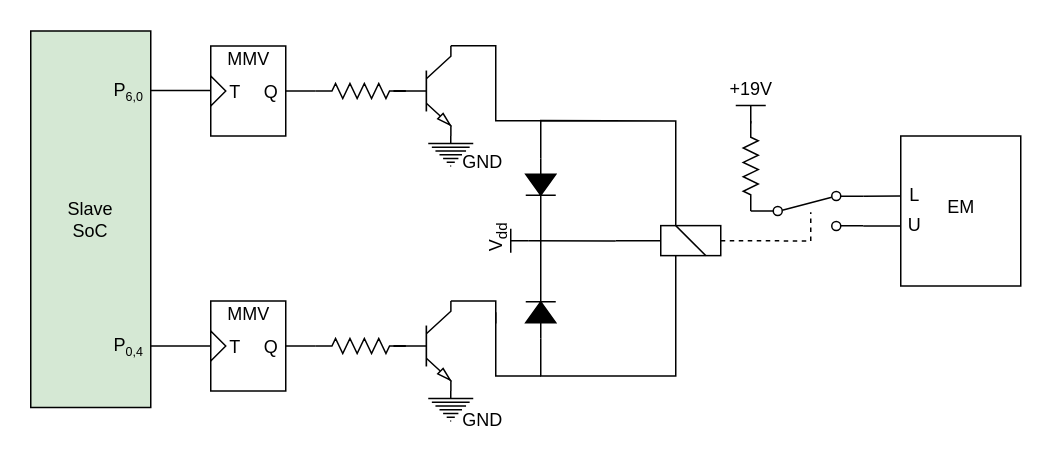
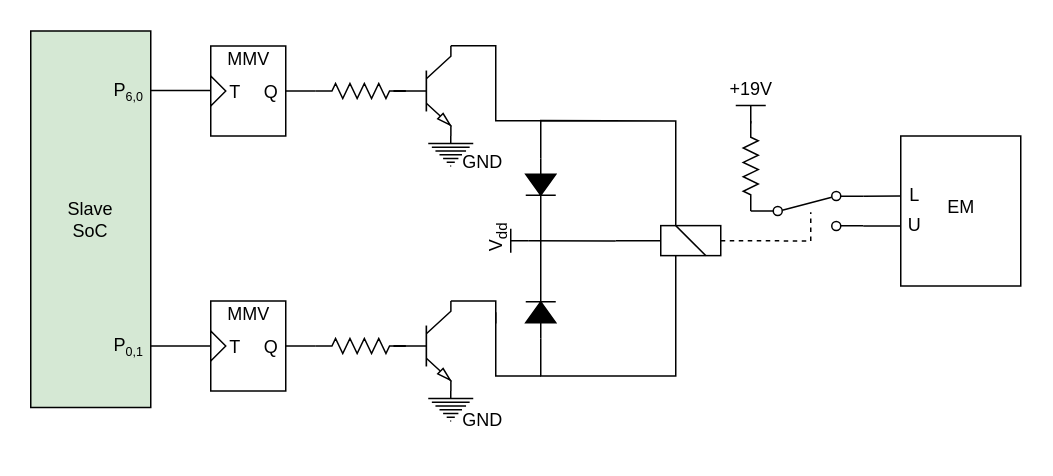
  <mxCell id="0" />
  <mxCell id="1" parent="0" />
  <mxCell id="2" value="Slave&lt;div&gt;SoC&lt;/div&gt;" style="rounded=0;whiteSpace=wrap;html=1;fillColor=#d5e8d4;" parent="1" vertex="1"><mxGeometry x="20" y="20" width="80" height="251" as="geometry" /></mxCell>
  <mxCell id="3" value="" style="rounded=0;whiteSpace=wrap;html=1;resizable=1;" parent="1" vertex="1"><mxGeometry x="140" y="200" width="50" height="60" as="geometry" /></mxCell>
  <mxCell id="4" value="" style="triangle;whiteSpace=wrap;html=1;resizable=1;" parent="1" vertex="1"><mxGeometry x="140" y="220" width="10" height="20" as="geometry" /></mxCell>
  <mxCell id="5" value="T" style="text;html=1;align=center;verticalAlign=middle;resizable=1;points=[];autosize=1;strokeColor=none;fillColor=none;" parent="1" vertex="1"><mxGeometry x="146" y="221" width="20" height="20" as="geometry" /></mxCell>
  <mxCell id="6" value="Q" style="text;html=1;align=center;verticalAlign=middle;resizable=1;points=[];autosize=1;strokeColor=none;fillColor=none;" parent="1" vertex="1"><mxGeometry x="170" y="221" width="20" height="20" as="geometry" /></mxCell>
  <mxCell id="7" value="MMV" style="text;html=1;align=center;verticalAlign=middle;resizable=0;points=[];autosize=1;strokeColor=none;fillColor=none;" parent="1" vertex="1"><mxGeometry x="140" y="194" width="50" height="30" as="geometry" /></mxCell>
  <mxCell id="8" value="" style="endArrow=none;html=1;rounded=0;exitX=1;exitY=0.786;exitDx=0;exitDy=0;exitPerimeter=0;entryX=0;entryY=0.5;entryDx=0;entryDy=0;" parent="1" target="4" edge="1"><mxGeometry width="50" height="50" relative="1" as="geometry"><mxPoint x="100" y="230" as="sourcePoint" /><mxPoint x="120" y="230" as="targetPoint" /></mxGeometry></mxCell>
  <mxCell id="9" value="" style="pointerEvents=1;verticalLabelPosition=bottom;shadow=0;dashed=0;align=center;html=1;verticalAlign=top;shape=mxgraph.electrical.resistors.resistor_2;" parent="1" vertex="1"><mxGeometry x="210" y="225" width="60" height="10" as="geometry" /></mxCell>
  <mxCell id="10" value="" style="verticalLabelPosition=bottom;shadow=0;dashed=0;align=center;html=1;verticalAlign=top;shape=mxgraph.electrical.transistors.npn_transistor_5;" parent="1" vertex="1"><mxGeometry x="261" y="200" width="40" height="60" as="geometry" /></mxCell>
  <mxCell id="11" value="" style="pointerEvents=1;verticalLabelPosition=bottom;shadow=0;dashed=0;align=center;html=1;verticalAlign=top;shape=mxgraph.electrical.signal_sources.protective_earth;" parent="1" vertex="1"><mxGeometry x="285" y="260" width="30" height="20" as="geometry" /></mxCell>
  <mxCell id="12" value="" style="endArrow=none;html=1;rounded=0;entryX=0;entryY=0.5;entryDx=0;entryDy=0;entryPerimeter=0;exitX=1;exitY=0.5;exitDx=0;exitDy=0;exitPerimeter=0;" parent="1" source="9" target="10" edge="1"><mxGeometry width="50" height="50" relative="1" as="geometry"><mxPoint x="201" y="220" as="sourcePoint" /><mxPoint x="251" y="170" as="targetPoint" /></mxGeometry></mxCell>
  <mxCell id="13" value="" style="pointerEvents=1;fillColor=strokeColor;verticalLabelPosition=bottom;shadow=0;dashed=0;align=center;html=1;verticalAlign=top;shape=mxgraph.electrical.diodes.diode;direction=north;" parent="1" vertex="1"><mxGeometry x="350" y="190" width="20" height="35" as="geometry" /></mxCell>
  <mxCell id="14" value="" style="endArrow=none;html=1;rounded=0;entryX=0.25;entryY=1;entryDx=0;entryDy=0;exitX=0;exitY=0.5;exitDx=0;exitDy=0;exitPerimeter=0;" parent="1" source="13" target="44" edge="1"><mxGeometry width="50" height="50" relative="1" as="geometry"><mxPoint x="360" y="250" as="sourcePoint" /><mxPoint x="420" y="250" as="targetPoint" /><Array as="points"><mxPoint x="360" y="250" /><mxPoint x="450" y="250" /></Array></mxGeometry></mxCell>
  <mxCell id="15" value="" style="endArrow=none;html=1;rounded=0;exitX=1;exitY=0.5;exitDx=0;exitDy=0;exitPerimeter=0;" parent="1" edge="1"><mxGeometry width="50" height="50" relative="1" as="geometry"><mxPoint x="330" y="215" as="sourcePoint" /><mxPoint x="330" y="207.5" as="targetPoint" /></mxGeometry></mxCell>
  <mxCell id="16" value="" style="endArrow=none;html=1;rounded=0;entryX=0;entryY=0.5;entryDx=0;entryDy=0;entryPerimeter=0;exitX=1;exitY=0.5;exitDx=0;exitDy=0;" parent="1" source="3" target="9" edge="1"><mxGeometry width="50" height="50" relative="1" as="geometry"><mxPoint x="200" y="231" as="sourcePoint" /><mxPoint x="210" y="231" as="targetPoint" /></mxGeometry></mxCell>
  <mxCell id="17" value="" style="pointerEvents=1;verticalLabelPosition=bottom;shadow=0;dashed=0;align=center;html=1;verticalAlign=top;shape=mxgraph.electrical.resistors.resistor_2;direction=south;" parent="1" vertex="1"><mxGeometry x="495" y="80" width="10" height="60" as="geometry" /></mxCell>
  <mxCell id="18" value="" style="rounded=0;whiteSpace=wrap;html=1;resizable=1;" parent="1" vertex="1"><mxGeometry x="140" y="30" width="50" height="60" as="geometry" /></mxCell>
  <mxCell id="19" value="" style="triangle;whiteSpace=wrap;html=1;resizable=1;" parent="1" vertex="1"><mxGeometry x="140" y="50" width="10" height="20" as="geometry" /></mxCell>
  <mxCell id="20" value="T" style="text;html=1;align=center;verticalAlign=middle;resizable=1;points=[];autosize=1;strokeColor=none;fillColor=none;" parent="1" vertex="1"><mxGeometry x="146" y="51" width="20" height="20" as="geometry" /></mxCell>
  <mxCell id="21" value="Q" style="text;html=1;align=center;verticalAlign=middle;resizable=1;points=[];autosize=1;strokeColor=none;fillColor=none;" parent="1" vertex="1"><mxGeometry x="170" y="51" width="20" height="20" as="geometry" /></mxCell>
  <mxCell id="22" value="MMV" style="text;html=1;align=center;verticalAlign=middle;resizable=0;points=[];autosize=1;strokeColor=none;fillColor=none;" parent="1" vertex="1"><mxGeometry x="140" y="24" width="50" height="30" as="geometry" /></mxCell>
  <mxCell id="23" value="" style="pointerEvents=1;verticalLabelPosition=bottom;shadow=0;dashed=0;align=center;html=1;verticalAlign=top;shape=mxgraph.electrical.resistors.resistor_2;" parent="1" vertex="1"><mxGeometry x="210" y="55" width="60" height="10" as="geometry" /></mxCell>
  <mxCell id="24" value="" style="verticalLabelPosition=bottom;shadow=0;dashed=0;align=center;html=1;verticalAlign=top;shape=mxgraph.electrical.transistors.npn_transistor_5;" parent="1" vertex="1"><mxGeometry x="261" y="30" width="40" height="60" as="geometry" /></mxCell>
  <mxCell id="25" value="" style="pointerEvents=1;verticalLabelPosition=bottom;shadow=0;dashed=0;align=center;html=1;verticalAlign=top;shape=mxgraph.electrical.signal_sources.protective_earth;" parent="1" vertex="1"><mxGeometry x="285" y="90" width="30" height="20" as="geometry" /></mxCell>
  <mxCell id="26" value="" style="endArrow=none;html=1;rounded=0;entryX=0;entryY=0.5;entryDx=0;entryDy=0;entryPerimeter=0;exitX=1;exitY=0.5;exitDx=0;exitDy=0;exitPerimeter=0;" parent="1" source="23" target="24" edge="1"><mxGeometry width="50" height="50" relative="1" as="geometry"><mxPoint x="201" y="50" as="sourcePoint" /><mxPoint x="251" y="0" as="targetPoint" /></mxGeometry></mxCell>
  <mxCell id="27" value="" style="endArrow=none;html=1;rounded=0;entryX=0;entryY=0.5;entryDx=0;entryDy=0;entryPerimeter=0;exitX=1;exitY=0.5;exitDx=0;exitDy=0;" parent="1" source="18" target="23" edge="1"><mxGeometry width="50" height="50" relative="1" as="geometry"><mxPoint x="200" y="61" as="sourcePoint" /><mxPoint x="210" y="61" as="targetPoint" /></mxGeometry></mxCell>
  <mxCell id="28" value="V&lt;sub&gt;dd&lt;/sub&gt;" style="verticalLabelPosition=top;verticalAlign=bottom;shape=mxgraph.electrical.signal_sources.vdd;shadow=0;dashed=0;align=center;strokeWidth=1;fontSize=24;html=1;flipV=1;noLabel=1;" parent="1" vertex="1"><mxGeometry x="490" y="69.63" width="20" height="12" as="geometry" /></mxCell>
  <mxCell id="29" value="+19V" style="text;html=1;align=center;verticalAlign=middle;resizable=0;points=[];autosize=1;strokeColor=none;fillColor=none;" parent="1" vertex="1"><mxGeometry x="475" y="44.38" width="50" height="30" as="geometry" /></mxCell>
  <mxCell id="30" value="" style="endArrow=none;html=1;rounded=0;exitX=1;exitY=0.786;exitDx=0;exitDy=0;exitPerimeter=0;entryX=0;entryY=0.5;entryDx=0;entryDy=0;" parent="1" edge="1"><mxGeometry width="50" height="50" relative="1" as="geometry"><mxPoint x="100" y="59.66" as="sourcePoint" /><mxPoint x="140" y="59.66" as="targetPoint" /></mxGeometry></mxCell>
  <mxCell id="31" value="V&lt;sub&gt;dd&lt;/sub&gt;" style="text;html=1;align=center;verticalAlign=middle;resizable=1;points=[];autosize=1;strokeColor=none;fillColor=none;strokeWidth=1;rotation=270;" parent="1" vertex="1"><mxGeometry x="312" y="148.25" width="40" height="20" as="geometry" /></mxCell>
  <mxCell id="32" value="" style="endArrow=none;html=1;rounded=0;exitX=1;exitY=0;exitDx=0;exitDy=0;exitPerimeter=0;" parent="1" source="10" edge="1"><mxGeometry width="50" height="50" relative="1" as="geometry"><mxPoint x="240" y="220" as="sourcePoint" /><mxPoint x="360" y="250" as="targetPoint" /><Array as="points"><mxPoint x="330" y="200" /><mxPoint x="330" y="250" /></Array></mxGeometry></mxCell>
  <mxCell id="33" value="" style="pointerEvents=1;fillColor=strokeColor;verticalLabelPosition=bottom;shadow=0;dashed=0;align=center;html=1;verticalAlign=top;shape=mxgraph.electrical.diodes.diode;direction=south;" parent="1" vertex="1"><mxGeometry x="350" y="105" width="20" height="35" as="geometry" /></mxCell>
  <mxCell id="34" value="" style="endArrow=none;html=1;rounded=0;entryX=0.25;entryY=0;entryDx=0;entryDy=0;exitX=0;exitY=0.5;exitDx=0;exitDy=0;exitPerimeter=0;" parent="1" source="33" target="44" edge="1"><mxGeometry width="50" height="50" relative="1" as="geometry"><mxPoint x="360" y="79.75" as="sourcePoint" /><mxPoint x="420" y="79.75" as="targetPoint" /><Array as="points"><mxPoint x="360" y="79.75" /><mxPoint x="450" y="80" /></Array></mxGeometry></mxCell>
  <mxCell id="35" value="" style="endArrow=none;html=1;rounded=0;exitX=1;exitY=0;exitDx=0;exitDy=0;exitPerimeter=0;" parent="1" edge="1"><mxGeometry width="50" height="50" relative="1" as="geometry"><mxPoint x="300" y="29.75" as="sourcePoint" /><mxPoint x="360" y="79.75" as="targetPoint" /><Array as="points"><mxPoint x="330" y="29.75" /><mxPoint x="330" y="79.75" /></Array></mxGeometry></mxCell>
  <mxCell id="36" value="GND" style="text;html=1;align=center;verticalAlign=middle;resizable=0;points=[];autosize=1;strokeColor=none;fillColor=none;" parent="1" vertex="1"><mxGeometry x="296" y="265" width="50" height="30" as="geometry" /></mxCell>
  <mxCell id="37" value="GND" style="text;html=1;align=center;verticalAlign=middle;resizable=0;points=[];autosize=1;strokeColor=none;fillColor=none;" parent="1" vertex="1"><mxGeometry x="296" y="93" width="50" height="30" as="geometry" /></mxCell>
  <mxCell id="38" value="" style="rounded=0;whiteSpace=wrap;html=1;" parent="1" vertex="1"><mxGeometry x="600" y="90" width="80" height="100" as="geometry" /></mxCell>
  <mxCell id="39" value="L" style="text;html=1;align=center;verticalAlign=middle;resizable=0;points=[];autosize=1;strokeColor=none;fillColor=none;" parent="1" vertex="1"><mxGeometry x="594" y="115" width="30" height="30" as="geometry" /></mxCell>
  <mxCell id="40" value="U" style="text;html=1;align=center;verticalAlign=middle;resizable=0;points=[];autosize=1;strokeColor=none;fillColor=none;" parent="1" vertex="1"><mxGeometry x="594" y="134.75" width="30" height="30" as="geometry" /></mxCell>
  <mxCell id="41" value="EM" style="text;html=1;align=center;verticalAlign=middle;resizable=0;points=[];autosize=1;strokeColor=none;fillColor=none;" parent="1" vertex="1"><mxGeometry x="620" y="123" width="40" height="30" as="geometry" /></mxCell>
  <mxCell id="42" value="P&lt;span style=&quot;font-size: 10px;&quot;&gt;&lt;sub&gt;6,0&lt;/sub&gt;&lt;/span&gt;" style="text;html=1;align=center;verticalAlign=middle;resizable=1;points=[];autosize=1;strokeColor=none;fillColor=none;" parent="1" vertex="1"><mxGeometry x="65" y="45" width="40" height="30" as="geometry" /></mxCell>
- <mxCell id="43" value="P&lt;span style=&quot;font-size: 10px;&quot;&gt;&lt;sub&gt;0,4&lt;/sub&gt;&lt;/span&gt;" style="text;html=1;align=center;verticalAlign=middle;resizable=1;points=[];autosize=1;strokeColor=none;fillColor=none;" parent="1" vertex="1"><mxGeometry x="70" y="215" width="30" height="30" as="geometry" /></mxCell>
+ <mxCell id="43" value="P&lt;span style=&quot;font-size: 10px;&quot;&gt;&lt;sub&gt;0,1&lt;/sub&gt;&lt;/span&gt;" style="text;html=1;align=center;verticalAlign=middle;resizable=1;points=[];autosize=1;strokeColor=none;fillColor=none;" parent="1" vertex="1"><mxGeometry x="70" y="215" width="30" height="30" as="geometry" /></mxCell>
  <mxCell id="44" value="" style="rounded=0;whiteSpace=wrap;html=1;" vertex="1" parent="1"><mxGeometry x="440" y="149.75" width="40" height="20" as="geometry" /></mxCell>
  <mxCell id="45" value="V&lt;sub&gt;dd&lt;/sub&gt;" style="verticalLabelPosition=top;verticalAlign=bottom;shape=mxgraph.electrical.signal_sources.vdd;shadow=0;dashed=0;align=center;strokeWidth=1;fontSize=24;html=1;flipV=1;noLabel=1;direction=south;" vertex="1" parent="1"><mxGeometry x="340" y="151.75" width="12" height="16" as="geometry" /></mxCell>
  <mxCell id="46" value="" style="endArrow=none;html=1;rounded=0;exitX=0;exitY=0.5;exitDx=0;exitDy=0;" edge="1" parent="1" source="44"><mxGeometry width="50" height="50" relative="1" as="geometry"><mxPoint x="390" y="229.75" as="sourcePoint" /><mxPoint x="410" y="159.75" as="targetPoint" /></mxGeometry></mxCell>
  <mxCell id="47" value="" style="endArrow=none;html=1;rounded=0;entryX=0.25;entryY=0;entryDx=0;entryDy=0;exitX=0.75;exitY=1;exitDx=0;exitDy=0;" edge="1" parent="1" source="44" target="44"><mxGeometry width="50" height="50" relative="1" as="geometry"><mxPoint x="390" y="229.75" as="sourcePoint" /><mxPoint x="440" y="179.75" as="targetPoint" /></mxGeometry></mxCell>
  <mxCell id="48" value="" style="endArrow=none;dashed=1;html=1;rounded=0;exitX=1;exitY=0.5;exitDx=0;exitDy=0;" edge="1" parent="1" source="44"><mxGeometry width="50" height="50" relative="1" as="geometry"><mxPoint x="510" y="161.75" as="sourcePoint" /><mxPoint x="540" y="160" as="targetPoint" /></mxGeometry></mxCell>
  <mxCell id="49" value="" style="html=1;shape=mxgraph.electrical.electro-mechanical.twoWaySwitch;aspect=fixed;elSwitchState=2;" vertex="1" parent="1"><mxGeometry x="500" y="127" width="75" height="26" as="geometry" /></mxCell>
  <mxCell id="50" value="" style="endArrow=none;dashed=1;html=1;rounded=0;" edge="1" parent="1"><mxGeometry width="50" height="50" relative="1" as="geometry"><mxPoint x="540" y="160" as="sourcePoint" /><mxPoint x="540" y="140.75" as="targetPoint" /></mxGeometry></mxCell>
  <mxCell id="51" value="" style="endArrow=none;html=1;rounded=0;entryX=0;entryY=0.4;entryDx=0;entryDy=0;entryPerimeter=0;exitX=1;exitY=0.12;exitDx=0;exitDy=0;" edge="1" parent="1" source="49" target="38"><mxGeometry width="50" height="50" relative="1" as="geometry"><mxPoint x="580" y="130" as="sourcePoint" /><mxPoint x="600" y="110" as="targetPoint" /></mxGeometry></mxCell>
  <mxCell id="52" value="" style="endArrow=none;html=1;rounded=0;" edge="1" parent="1"><mxGeometry width="50" height="50" relative="1" as="geometry"><mxPoint x="575" y="150" as="sourcePoint" /><mxPoint x="600" y="150" as="targetPoint" /></mxGeometry></mxCell>
  <mxCell id="53" value="" style="endArrow=none;html=1;rounded=0;exitX=1;exitY=0.5;exitDx=0;exitDy=0;exitPerimeter=0;entryX=1;entryY=0.5;entryDx=0;entryDy=0;entryPerimeter=0;" edge="1" parent="1" source="33" target="13"><mxGeometry width="50" height="50" relative="1" as="geometry"><mxPoint x="400" y="140" as="sourcePoint" /><mxPoint x="450" y="90" as="targetPoint" /></mxGeometry></mxCell>
  <mxCell id="54" value="" style="endArrow=none;html=1;rounded=0;exitX=0.5;exitY=0;exitDx=0;exitDy=0;exitPerimeter=0;" edge="1" parent="1" source="45"><mxGeometry width="50" height="50" relative="1" as="geometry"><mxPoint x="400" y="140" as="sourcePoint" /><mxPoint x="410" y="160" as="targetPoint" /></mxGeometry></mxCell>
